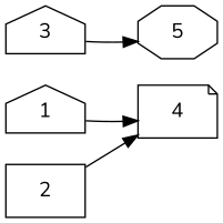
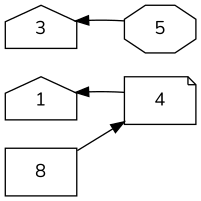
  digraph {
    fontname=Nunito
    rankdir=LR
    node [fontname=Nunito shape=house]
    edge [fontname=Nunito]
    1 [alpha=27.67]
    4 [alpha=46.89 shape=note]
-   2 [alpha=47.75 shape=box]
+   2 [alpha=47.75 shape=box label=8]
    3 [alpha=27.61]
    5 [alpha=46.55 shape=octagon]
-   1 -> 4
+   4 -> 1
    2 -> 4
-   3 -> 5
+   5 -> 3
  }
